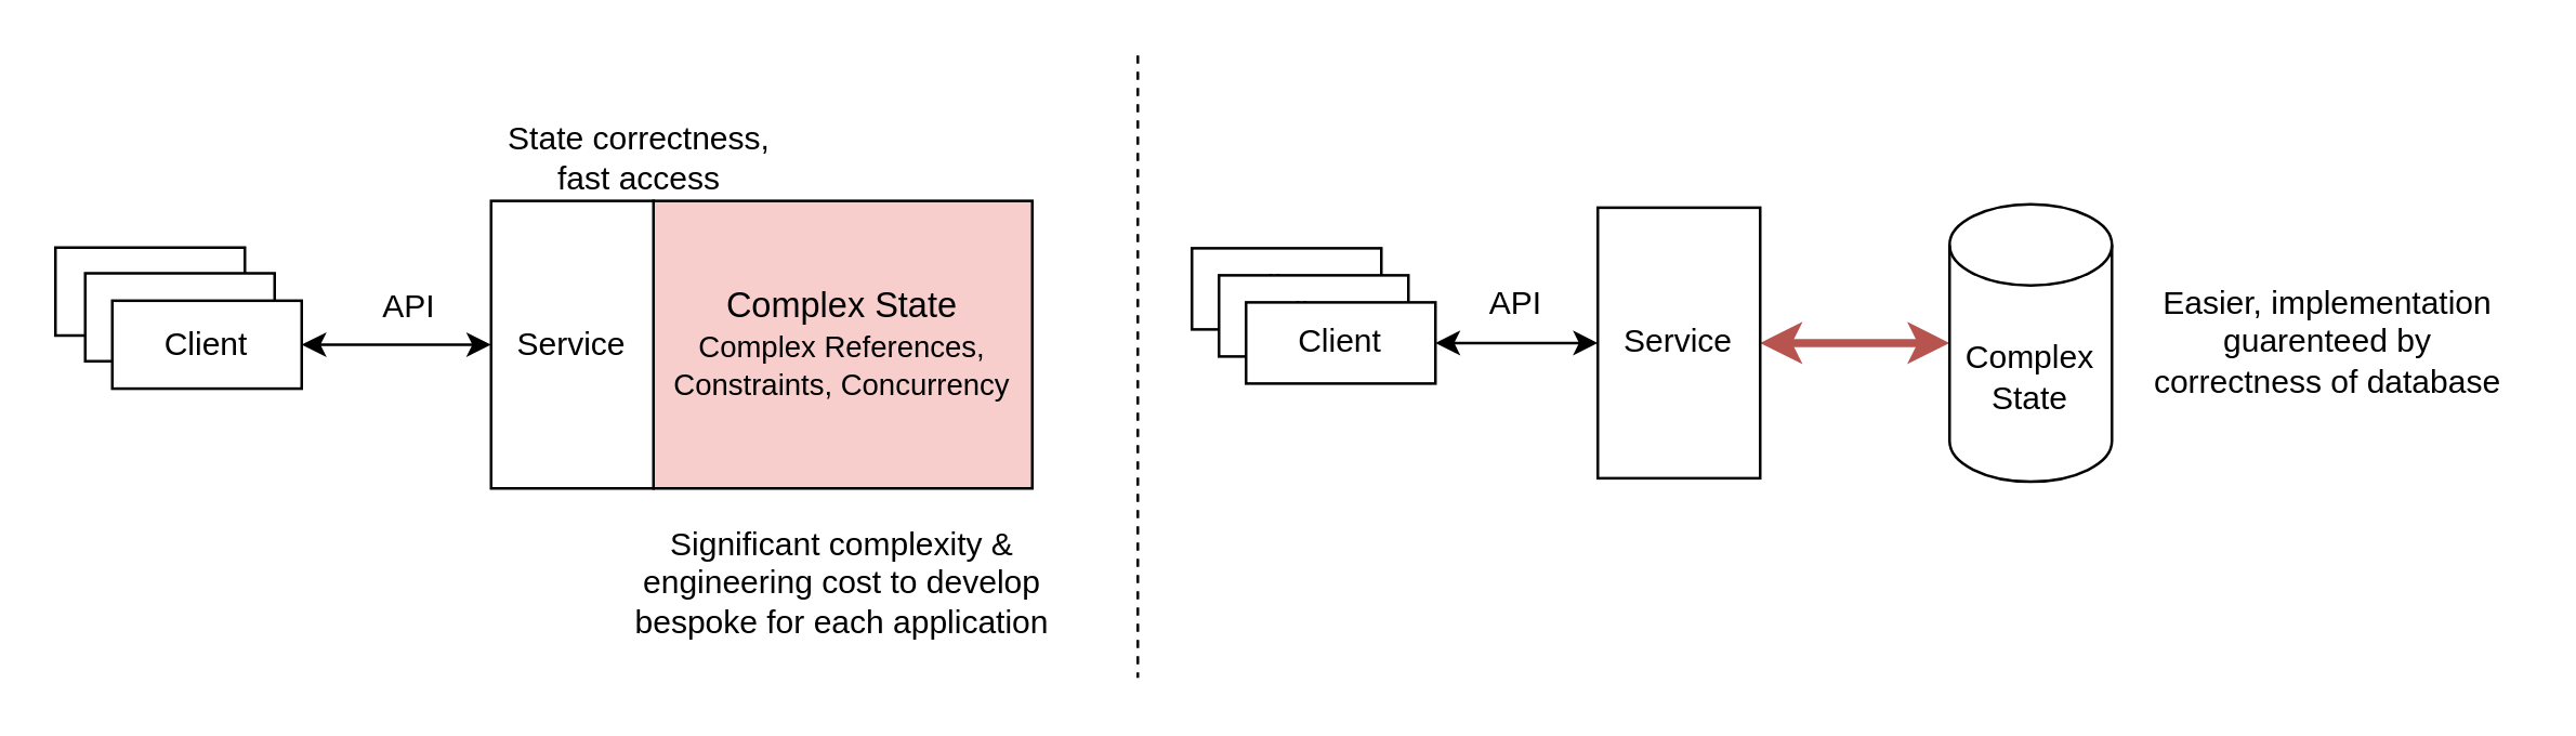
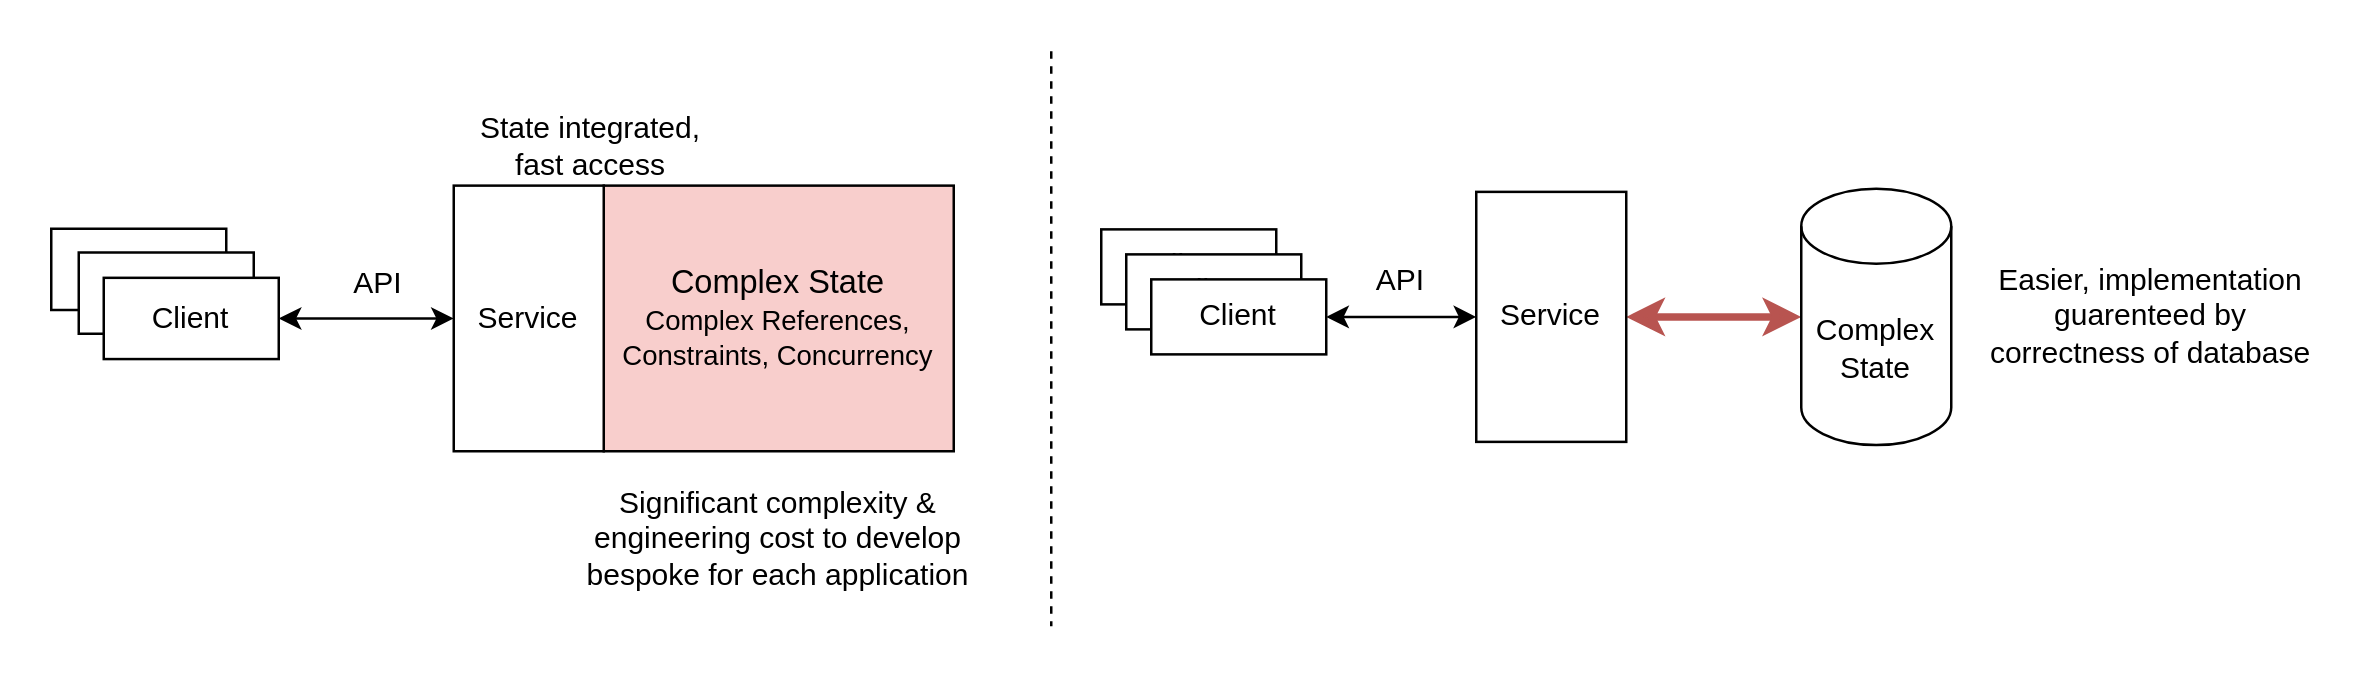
  <mxCell id="0" />
  <mxCell id="1" parent="0" />
  <mxCell id="2" value="" style="rounded=0;whiteSpace=wrap;html=1;" vertex="1" parent="1"><mxGeometry x="20" y="91" width="70" height="32.5" as="geometry" /></mxCell>
  <mxCell id="3" value="" style="rounded=0;whiteSpace=wrap;html=1;" vertex="1" parent="1"><mxGeometry x="31" y="100.5" width="70" height="32.5" as="geometry" /></mxCell>
  <mxCell id="4" style="edgeStyle=none;html=1;exitX=1;exitY=0.5;exitDx=0;exitDy=0;entryX=0;entryY=0.5;entryDx=0;entryDy=0;fontSize=11;startArrow=classic;startFill=1;" edge="1" parent="1" source="5" target="14"><mxGeometry relative="1" as="geometry"><mxPoint x="181" y="122.5" as="targetPoint" /></mxGeometry></mxCell>
  <mxCell id="5" value="Client" style="rounded=0;whiteSpace=wrap;html=1;" vertex="1" parent="1"><mxGeometry x="41" y="110.63" width="70" height="32.5" as="geometry" /></mxCell>
  <mxCell id="6" value="&lt;font style=&quot;font-size: 13px;&quot;&gt;Complex State&lt;/font&gt;&lt;br&gt;&lt;font style=&quot;font-size: 11px;&quot;&gt;Complex References, Constraints, Concurrency&lt;/font&gt;" style="rounded=0;whiteSpace=wrap;html=1;strokeWidth=1;fillColor=#f8cecc;strokeColor=#000000;" vertex="1" parent="1"><mxGeometry x="241" y="73.75" width="140" height="106.25" as="geometry" /></mxCell>
  <mxCell id="7" value="Client" style="rounded=0;whiteSpace=wrap;html=1;" vertex="1" parent="1"><mxGeometry x="440" y="91.25" width="70" height="30" as="geometry" /></mxCell>
  <mxCell id="8" value="Client" style="rounded=0;whiteSpace=wrap;html=1;" vertex="1" parent="1"><mxGeometry x="450" y="101.25" width="70" height="30" as="geometry" /></mxCell>
  <mxCell id="9" style="edgeStyle=none;html=1;exitX=1;exitY=0.5;exitDx=0;exitDy=0;entryX=0;entryY=0.5;entryDx=0;entryDy=0;fontSize=11;startArrow=classic;startFill=1;" edge="1" parent="1" source="10" target="12"><mxGeometry relative="1" as="geometry" /></mxCell>
  <mxCell id="10" value="Client" style="rounded=0;whiteSpace=wrap;html=1;" vertex="1" parent="1"><mxGeometry x="460" y="111.25" width="70" height="30" as="geometry" /></mxCell>
  <mxCell id="11" style="edgeStyle=none;html=1;exitX=1;exitY=0.5;exitDx=0;exitDy=0;entryX=0;entryY=0.5;entryDx=0;entryDy=0;entryPerimeter=0;fontSize=11;fillColor=#f8cecc;strokeColor=#b85450;jumpSize=6;strokeWidth=3;startArrow=classic;startFill=1;" edge="1" parent="1" source="12" target="13"><mxGeometry relative="1" as="geometry" /></mxCell>
  <mxCell id="12" value="Service" style="rounded=0;whiteSpace=wrap;html=1;" vertex="1" parent="1"><mxGeometry x="590" y="76.25" width="60" height="100" as="geometry" /></mxCell>
  <mxCell id="13" value="&lt;font style=&quot;font-size: 12px;&quot;&gt;Complex State&lt;/font&gt;" style="shape=cylinder3;whiteSpace=wrap;html=1;boundedLbl=1;backgroundOutline=1;size=15;fontSize=11;" vertex="1" parent="1"><mxGeometry x="720" y="75" width="60" height="102.5" as="geometry" /></mxCell>
  <mxCell id="14" value="Service" style="rounded=0;whiteSpace=wrap;html=1;" vertex="1" parent="1"><mxGeometry x="181" y="73.75" width="60" height="106.25" as="geometry" /></mxCell>
  <mxCell id="15" value="API" style="text;html=1;strokeColor=none;fillColor=none;align=center;verticalAlign=middle;whiteSpace=wrap;rounded=0;fontSize=12;" vertex="1" parent="1"><mxGeometry x="121" y="97.5" width="60" height="30" as="geometry" /></mxCell>
  <mxCell id="16" value="API" style="text;html=1;strokeColor=none;fillColor=none;align=center;verticalAlign=middle;whiteSpace=wrap;rounded=0;fontSize=12;" vertex="1" parent="1"><mxGeometry x="530" y="97.25" width="60" height="30" as="geometry" /></mxCell>
  <mxCell id="17" value="Significant complexity &amp;amp; engineering cost to develop bespoke for each application" style="text;html=1;strokeColor=none;fillColor=none;align=center;verticalAlign=middle;whiteSpace=wrap;rounded=0;fontSize=12;" vertex="1" parent="1"><mxGeometry x="231" y="190" width="160" height="50" as="geometry" /></mxCell>
  <mxCell id="18" value="" style="endArrow=none;dashed=1;html=1;fontSize=12;" edge="1" parent="1"><mxGeometry width="50" height="50" relative="1" as="geometry"><mxPoint x="420" y="20" as="sourcePoint" /><mxPoint x="420" y="250" as="targetPoint" /></mxGeometry></mxCell>
- <mxCell id="19" value="State correctness, fast access" style="text;html=1;strokeColor=none;fillColor=none;align=center;verticalAlign=middle;whiteSpace=wrap;rounded=0;fontSize=12;" vertex="1" parent="1"><mxGeometry x="181" y="40" width="110" height="35" as="geometry" /></mxCell>
+ <mxCell id="19" value="State integrated, fast access" style="text;html=1;strokeColor=none;fillColor=none;align=center;verticalAlign=middle;whiteSpace=wrap;rounded=0;fontSize=12;" vertex="1" parent="1"><mxGeometry x="181" y="40" width="110" height="35" as="geometry" /></mxCell>
  <mxCell id="20" value="Easier, implementation guarenteed by correctness of database" style="text;html=1;strokeColor=none;fillColor=none;align=center;verticalAlign=middle;whiteSpace=wrap;rounded=0;fontSize=12;" vertex="1" parent="1"><mxGeometry x="790" y="98.75" width="140" height="55" as="geometry" /></mxCell>
